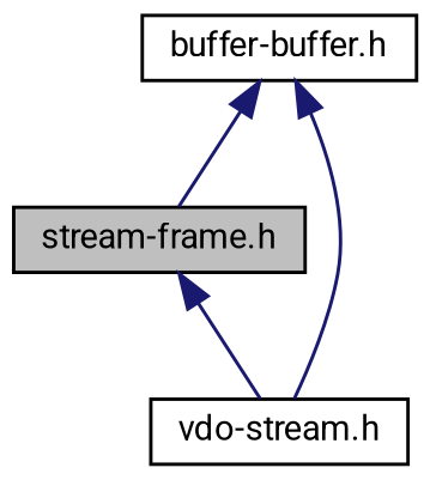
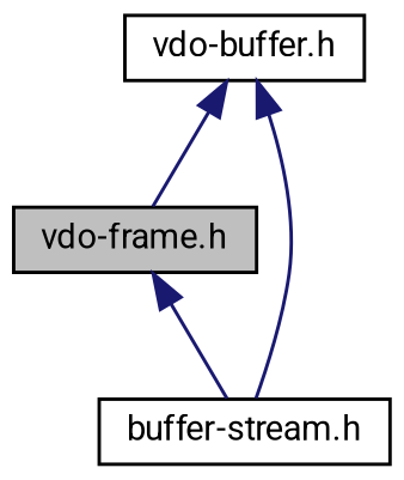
  digraph {
    fontname=Roboto
    node [color=black fillcolor=white fontname=Roboto fontsize=10 shape=record style=filled]
    edge [color=midnightblue dir=back fontname=Roboto fontsize=10 labelfontname=Helvetica labelfontsize=10 style=solid]
-   n1 [fillcolor=grey75 fontcolor=black height=0.2 label="stream-frame.h" width=0.4]
-   n2 [height=0.2 label="vdo-stream.h" width=0.4]
-   n3 [height=0.2 label="buffer-buffer.h" width=0.4]
+   n1 [fillcolor=grey75 fontcolor=black height=0.2 label="vdo-frame.h" width=0.4]
+   n2 [height=0.2 label="buffer-stream.h" width=0.4]
+   n3 [height=0.2 label="vdo-buffer.h" width=0.4]
    n1 -> n2
    n3 -> n1
    n3 -> n2
  }
